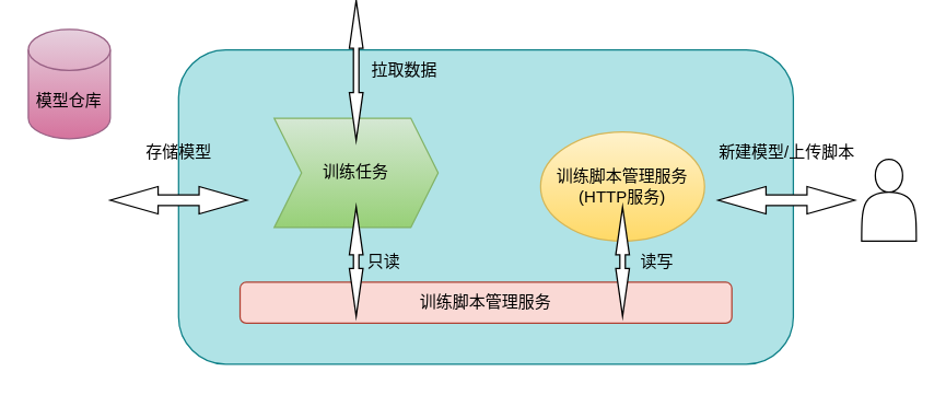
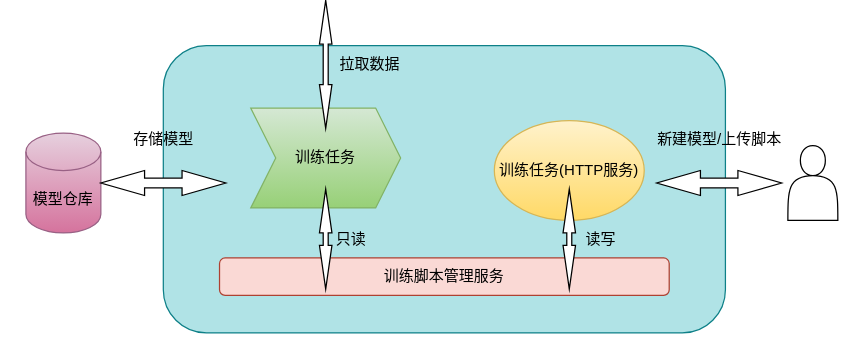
  <mxCell id="0" />
  <mxCell id="1" parent="0" />
  <mxCell id="2" value="" style="rounded=1;whiteSpace=wrap;html=1;fillColor=#b0e3e6;strokeColor=#0e8088;" vertex="1" parent="1"><mxGeometry x="130" y="20" width="450" height="230" as="geometry" /></mxCell>
  <mxCell id="3" value="&lt;font color=&quot;#000000&quot;&gt;训练脚本管理服务&lt;/font&gt;" style="rounded=1;whiteSpace=wrap;html=1;fillColor=#fad9d5;strokeColor=#ae4132;" vertex="1" parent="1"><mxGeometry x="175" y="190" width="360" height="30" as="geometry" /></mxCell>
- <mxCell id="4" value="&lt;font color=&quot;#000000&quot;&gt;训练脚本管理服务(HTTP服务)&lt;/font&gt;" style="ellipse;whiteSpace=wrap;html=1;fillColor=#fff2cc;gradientColor=#ffd966;strokeColor=#d6b656;" vertex="1" parent="1"><mxGeometry x="395" y="80" width="120" height="80" as="geometry" /></mxCell>
+ <mxCell id="4" value="&lt;font color=&quot;#000000&quot;&gt;训练任务(HTTP服务)&lt;/font&gt;" style="ellipse;whiteSpace=wrap;html=1;fillColor=#fff2cc;gradientColor=#ffd966;strokeColor=#d6b656;" vertex="1" parent="1"><mxGeometry x="395" y="80" width="120" height="80" as="geometry" /></mxCell>
  <mxCell id="5" value="" style="shape=actor;whiteSpace=wrap;html=1;fontColor=#000000;" vertex="1" parent="1"><mxGeometry x="630" y="100" width="40" height="60" as="geometry" /></mxCell>
  <mxCell id="6" value="" style="html=1;shadow=0;dashed=0;align=center;verticalAlign=middle;shape=mxgraph.arrows2.twoWayArrow;dy=0.6;dx=35;fontColor=#000000;" vertex="1" parent="1"><mxGeometry x="525" y="120" width="100" height="20" as="geometry" /></mxCell>
  <mxCell id="7" value="新建模型/上传脚本" style="text;html=1;align=center;verticalAlign=middle;resizable=0;points=[];autosize=1;strokeColor=none;fillColor=none;fontColor=#000000;" vertex="1" parent="1"><mxGeometry x="515" y="80" width="120" height="30" as="geometry" /></mxCell>
  <mxCell id="8" value="&lt;font color=&quot;#000000&quot;&gt;训练任务&lt;/font&gt;" style="shape=step;perimeter=stepPerimeter;whiteSpace=wrap;html=1;fixedSize=1;fillColor=#d5e8d4;gradientColor=#97d077;strokeColor=#82b366;" vertex="1" parent="1"><mxGeometry x="200" y="70" width="120" height="80" as="geometry" /></mxCell>
- <mxCell id="9" value="模型仓库" style="shape=cylinder3;whiteSpace=wrap;html=1;boundedLbl=1;backgroundOutline=1;size=15;fillColor=#e6d0de;gradientColor=#d5739d;strokeColor=#996185;" vertex="1" parent="1"><mxGeometry x="20" y="5" width="60" height="80" as="geometry" /></mxCell>
+ <mxCell id="9" value="模型仓库" style="shape=cylinder3;whiteSpace=wrap;html=1;boundedLbl=1;backgroundOutline=1;size=15;fillColor=#e6d0de;gradientColor=#d5739d;strokeColor=#996185;" vertex="1" parent="1"><mxGeometry x="20" y="90" width="60" height="80" as="geometry" /></mxCell>
  <mxCell id="10" value="" style="html=1;shadow=0;dashed=0;align=center;verticalAlign=middle;shape=mxgraph.arrows2.twoWayArrow;dy=0.6;dx=35;fontColor=#000000;rotation=90;" vertex="1" parent="1"><mxGeometry x="415" y="170" width="80" height="10" as="geometry" /></mxCell>
  <mxCell id="11" value="" style="html=1;shadow=0;dashed=0;align=center;verticalAlign=middle;shape=mxgraph.arrows2.twoWayArrow;dy=0.6;dx=35;fontColor=#000000;rotation=90;" vertex="1" parent="1"><mxGeometry x="220" y="170" width="80" height="10" as="geometry" /></mxCell>
  <mxCell id="12" value="读写" style="text;html=1;align=center;verticalAlign=middle;resizable=0;points=[];autosize=1;strokeColor=none;fillColor=none;fontColor=#000000;" vertex="1" parent="1"><mxGeometry x="455" y="160" width="50" height="30" as="geometry" /></mxCell>
  <mxCell id="13" value="只读" style="text;html=1;align=center;verticalAlign=middle;resizable=0;points=[];autosize=1;strokeColor=none;fillColor=none;fontColor=#000000;" vertex="1" parent="1"><mxGeometry x="255" y="160" width="50" height="30" as="geometry" /></mxCell>
  <mxCell id="14" value="" style="html=1;shadow=0;dashed=0;align=center;verticalAlign=middle;shape=mxgraph.arrows2.twoWayArrow;dy=0.6;dx=35;fontColor=#000000;rotation=90;" vertex="1" parent="1"><mxGeometry x="208.75" y="30" width="102.5" height="10" as="geometry" /></mxCell>
  <mxCell id="15" value="拉取数据" style="text;html=1;align=center;verticalAlign=middle;resizable=0;points=[];autosize=1;strokeColor=none;fillColor=none;fontColor=#000000;" vertex="1" parent="1"><mxGeometry x="260" y="20" width="70" height="30" as="geometry" /></mxCell>
  <mxCell id="16" value="" style="html=1;shadow=0;dashed=0;align=center;verticalAlign=middle;shape=mxgraph.arrows2.twoWayArrow;dy=0.6;dx=35;fontColor=#000000;" vertex="1" parent="1"><mxGeometry x="80" y="120" width="100" height="20" as="geometry" /></mxCell>
  <mxCell id="17" value="存储模型" style="text;html=1;align=center;verticalAlign=middle;resizable=0;points=[];autosize=1;strokeColor=none;fillColor=none;fontColor=#000000;" vertex="1" parent="1"><mxGeometry x="95" y="80" width="70" height="30" as="geometry" /></mxCell>
